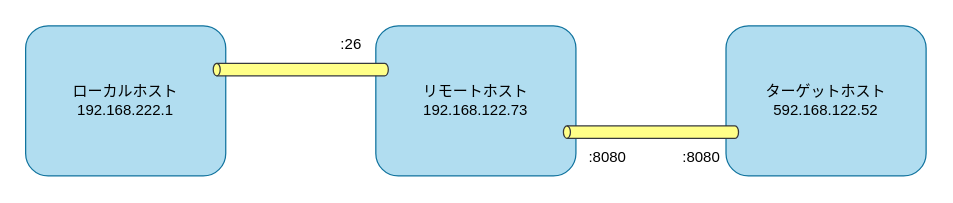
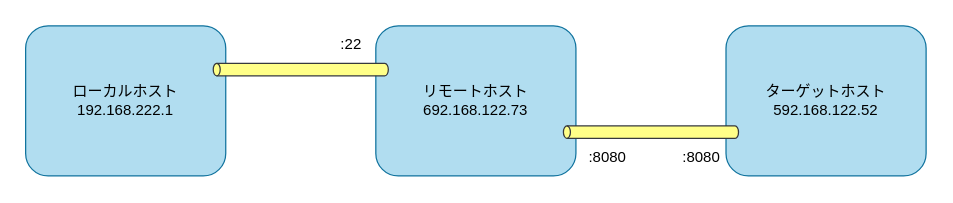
  <mxCell id="0" />
  <mxCell id="1" parent="0" />
  <mxCell id="2" value="&lt;div&gt;ローカルホスト&lt;/div&gt;&lt;div&gt;192.168.222.1&lt;/div&gt;" style="rounded=1;whiteSpace=wrap;html=1;fillColor=#b1ddf0;strokeColor=#10739e;" vertex="1" parent="1"><mxGeometry x="20" y="20" width="160" height="120" as="geometry" /></mxCell>
- <mxCell id="3" value="&lt;div&gt;リモートホスト&lt;/div&gt;&lt;div&gt;192.168.122.73&lt;/div&gt;" style="rounded=1;whiteSpace=wrap;html=1;fillColor=#b1ddf0;strokeColor=#10739e;" vertex="1" parent="1"><mxGeometry x="300" y="20" width="160" height="120" as="geometry" /></mxCell>
+ <mxCell id="3" value="&lt;div&gt;リモートホスト&lt;/div&gt;&lt;div&gt;692.168.122.73&lt;/div&gt;" style="rounded=1;whiteSpace=wrap;html=1;fillColor=#b1ddf0;strokeColor=#10739e;" vertex="1" parent="1"><mxGeometry x="300" y="20" width="160" height="120" as="geometry" /></mxCell>
  <mxCell id="4" value="&lt;div&gt;ターゲットホスト&lt;/div&gt;&lt;div&gt;592.168.122.52&lt;/div&gt;" style="rounded=1;whiteSpace=wrap;html=1;fillColor=#b1ddf0;strokeColor=#10739e;" vertex="1" parent="1"><mxGeometry x="580" y="20" width="160" height="120" as="geometry" /></mxCell>
  <mxCell id="5" value="" style="shape=cylinder3;whiteSpace=wrap;html=1;boundedLbl=1;backgroundOutline=1;size=2.793;direction=north;fillColor=#ffff88;strokeColor=#36393d;" vertex="1" parent="1"><mxGeometry x="170" y="50" width="140" height="10" as="geometry" /></mxCell>
  <mxCell id="6" value="" style="shape=cylinder3;whiteSpace=wrap;html=1;boundedLbl=1;backgroundOutline=1;size=2.793;direction=north;fillColor=#ffff88;strokeColor=#36393d;" vertex="1" parent="1"><mxGeometry x="450" y="100" width="140" height="10" as="geometry" /></mxCell>
- <mxCell id="7" value=":26" style="text;html=1;align=center;verticalAlign=middle;resizable=0;points=[];autosize=1;strokeColor=none;fillColor=none;" vertex="1" parent="1"><mxGeometry x="260" y="20" width="40" height="30" as="geometry" /></mxCell>
+ <mxCell id="7" value=":22" style="text;html=1;align=center;verticalAlign=middle;resizable=0;points=[];autosize=1;strokeColor=none;fillColor=none;" vertex="1" parent="1"><mxGeometry x="260" y="20" width="40" height="30" as="geometry" /></mxCell>
  <mxCell id="8" value=":8080" style="text;html=1;align=center;verticalAlign=middle;resizable=0;points=[];autosize=1;strokeColor=none;fillColor=none;" vertex="1" parent="1"><mxGeometry x="460" y="110" width="50" height="30" as="geometry" /></mxCell>
  <mxCell id="9" value="&lt;div&gt;:8080&lt;/div&gt;" style="text;html=1;align=center;verticalAlign=middle;resizable=0;points=[];autosize=1;strokeColor=none;fillColor=none;" vertex="1" parent="1"><mxGeometry x="535" y="110" width="50" height="30" as="geometry" /></mxCell>
